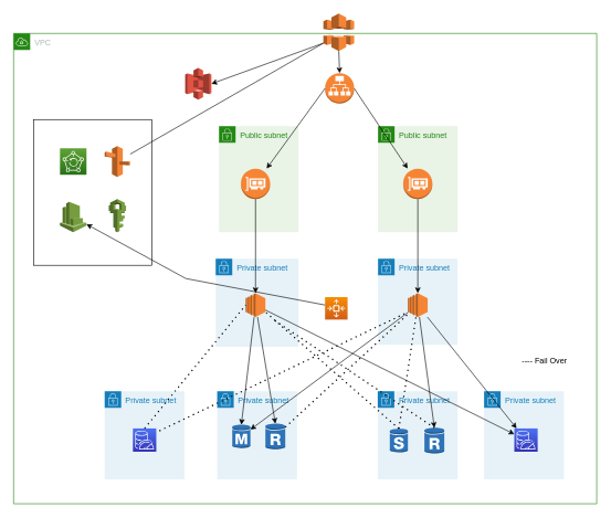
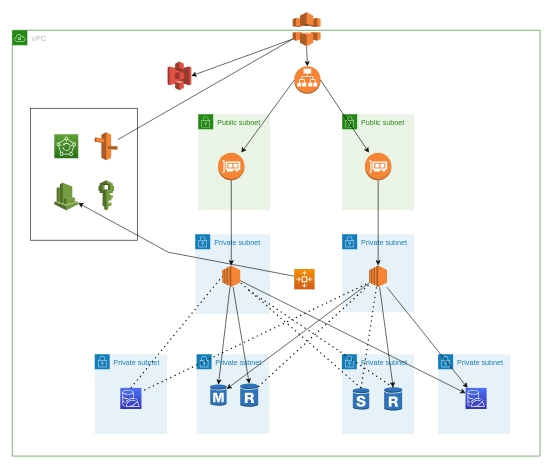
  <mxCell id="0" />
  <mxCell id="1" parent="0" />
  <mxCell id="2" value="VPC" style="points=[[0,0],[0.25,0],[0.5,0],[0.75,0],[1,0],[1,0.25],[1,0.5],[1,0.75],[1,1],[0.75,1],[0.5,1],[0.25,1],[0,1],[0,0.75],[0,0.5],[0,0.25]];outlineConnect=0;gradientColor=none;html=1;whiteSpace=wrap;fontSize=12;fontStyle=0;container=1;pointerEvents=0;collapsible=0;recursiveResize=0;shape=mxgraph.aws4.group;grIcon=mxgraph.aws4.group_vpc;strokeColor=#248814;fillColor=none;verticalAlign=top;align=left;spacingLeft=30;fontColor=#AAB7B8;dashed=0;" parent="1" vertex="1"><mxGeometry x="20" y="50" width="880" height="710" as="geometry" /></mxCell>
  <mxCell id="3" value="" style="rounded=0;whiteSpace=wrap;html=1;" parent="2" vertex="1"><mxGeometry x="30" y="130" width="179" height="220" as="geometry" /></mxCell>
  <mxCell id="4" value="Public subnet" style="points=[[0,0],[0.25,0],[0.5,0],[0.75,0],[1,0],[1,0.25],[1,0.5],[1,0.75],[1,1],[0.75,1],[0.5,1],[0.25,1],[0,1],[0,0.75],[0,0.5],[0,0.25]];outlineConnect=0;gradientColor=none;html=1;whiteSpace=wrap;fontSize=12;fontStyle=0;container=1;pointerEvents=0;collapsible=0;recursiveResize=0;shape=mxgraph.aws4.group;grIcon=mxgraph.aws4.group_security_group;grStroke=0;strokeColor=#248814;fillColor=#E9F3E6;verticalAlign=top;align=left;spacingLeft=30;fontColor=#248814;dashed=0;" parent="2" vertex="1"><mxGeometry x="310" y="140" width="120" height="160" as="geometry" /></mxCell>
  <mxCell id="5" value="" style="outlineConnect=0;dashed=0;verticalLabelPosition=bottom;verticalAlign=top;align=center;html=1;shape=mxgraph.aws3.elastic_network_interface;fillColor=#F58534;gradientColor=none;" parent="4" vertex="1"><mxGeometry x="33.08" y="64" width="44.08" height="46" as="geometry" /></mxCell>
  <mxCell id="6" value="" style="outlineConnect=0;dashed=0;verticalLabelPosition=bottom;verticalAlign=top;align=center;html=1;shape=mxgraph.aws3.application_load_balancer;fillColor=#F58534;gradientColor=none;" parent="2" vertex="1"><mxGeometry x="470" y="60" width="44" height="45.91" as="geometry" /></mxCell>
  <mxCell id="7" value="Public subnet" style="points=[[0,0],[0.25,0],[0.5,0],[0.75,0],[1,0],[1,0.25],[1,0.5],[1,0.75],[1,1],[0.75,1],[0.5,1],[0.25,1],[0,1],[0,0.75],[0,0.5],[0,0.25]];outlineConnect=0;gradientColor=none;html=1;whiteSpace=wrap;fontSize=12;fontStyle=0;container=1;pointerEvents=0;collapsible=0;recursiveResize=0;shape=mxgraph.aws4.group;grIcon=mxgraph.aws4.group_security_group;grStroke=0;strokeColor=#248814;fillColor=#E9F3E6;verticalAlign=top;align=left;spacingLeft=30;fontColor=#248814;dashed=0;" parent="2" vertex="1"><mxGeometry x="550" y="140" width="120" height="160" as="geometry" /></mxCell>
  <mxCell id="8" value="" style="outlineConnect=0;dashed=0;verticalLabelPosition=bottom;verticalAlign=top;align=center;html=1;shape=mxgraph.aws3.elastic_network_interface;fillColor=#F58534;gradientColor=none;" parent="7" vertex="1"><mxGeometry x="37.96" y="64" width="44.08" height="46" as="geometry" /></mxCell>
  <mxCell id="9" value="Private subnet" style="points=[[0,0],[0.25,0],[0.5,0],[0.75,0],[1,0],[1,0.25],[1,0.5],[1,0.75],[1,1],[0.75,1],[0.5,1],[0.25,1],[0,1],[0,0.75],[0,0.5],[0,0.25]];outlineConnect=0;gradientColor=none;html=1;whiteSpace=wrap;fontSize=12;fontStyle=0;container=1;pointerEvents=0;collapsible=0;recursiveResize=0;shape=mxgraph.aws4.group;grIcon=mxgraph.aws4.group_security_group;grStroke=0;strokeColor=#147EBA;fillColor=#E6F2F8;verticalAlign=top;align=left;spacingLeft=30;fontColor=#147EBA;dashed=0;" parent="2" vertex="1"><mxGeometry x="305" y="340" width="125" height="133" as="geometry" /></mxCell>
  <mxCell id="10" value="" style="outlineConnect=0;dashed=0;verticalLabelPosition=bottom;verticalAlign=top;align=center;html=1;shape=mxgraph.aws3.ec2;fillColor=#F58534;gradientColor=none;" parent="9" vertex="1"><mxGeometry x="45.25" y="52.01" width="29.75" height="36.17" as="geometry" /></mxCell>
  <mxCell id="11" value="Private subnet" style="points=[[0,0],[0.25,0],[0.5,0],[0.75,0],[1,0],[1,0.25],[1,0.5],[1,0.75],[1,1],[0.75,1],[0.5,1],[0.25,1],[0,1],[0,0.75],[0,0.5],[0,0.25]];outlineConnect=0;gradientColor=none;html=1;whiteSpace=wrap;fontSize=12;fontStyle=0;container=1;pointerEvents=0;collapsible=0;recursiveResize=0;shape=mxgraph.aws4.group;grIcon=mxgraph.aws4.group_security_group;grStroke=0;strokeColor=#147EBA;fillColor=#E6F2F8;verticalAlign=top;align=left;spacingLeft=30;fontColor=#147EBA;dashed=0;" parent="2" vertex="1"><mxGeometry x="550" y="340" width="120" height="130" as="geometry" /></mxCell>
  <mxCell id="12" value="" style="outlineConnect=0;dashed=0;verticalLabelPosition=bottom;verticalAlign=top;align=center;html=1;shape=mxgraph.aws3.ec2;fillColor=#F58534;gradientColor=none;" parent="11" vertex="1"><mxGeometry x="45.13" y="52.01" width="29.75" height="36.17" as="geometry" /></mxCell>
  <mxCell id="13" value="" style="sketch=0;points=[[0,0,0],[0.25,0,0],[0.5,0,0],[0.75,0,0],[1,0,0],[0,1,0],[0.25,1,0],[0.5,1,0],[0.75,1,0],[1,1,0],[0,0.25,0],[0,0.5,0],[0,0.75,0],[1,0.25,0],[1,0.5,0],[1,0.75,0]];outlineConnect=0;fontColor=#232F3E;gradientColor=#F78E04;gradientDirection=north;fillColor=#D05C17;strokeColor=#ffffff;dashed=0;verticalLabelPosition=bottom;verticalAlign=top;align=center;html=1;fontSize=12;fontStyle=0;aspect=fixed;shape=mxgraph.aws4.resourceIcon;resIcon=mxgraph.aws4.auto_scaling2;" parent="2" vertex="1"><mxGeometry x="470" y="398" width="34" height="34" as="geometry" /></mxCell>
  <mxCell id="14" value="Private subnet" style="points=[[0,0],[0.25,0],[0.5,0],[0.75,0],[1,0],[1,0.25],[1,0.5],[1,0.75],[1,1],[0.75,1],[0.5,1],[0.25,1],[0,1],[0,0.75],[0,0.5],[0,0.25]];outlineConnect=0;gradientColor=none;html=1;whiteSpace=wrap;fontSize=12;fontStyle=0;container=1;pointerEvents=0;collapsible=0;recursiveResize=0;shape=mxgraph.aws4.group;grIcon=mxgraph.aws4.group_security_group;grStroke=0;strokeColor=#147EBA;fillColor=#E6F2F8;verticalAlign=top;align=left;spacingLeft=30;fontColor=#147EBA;dashed=0;" parent="2" vertex="1"><mxGeometry x="307.25" y="540" width="120.5" height="133" as="geometry" /></mxCell>
  <mxCell id="15" value="" style="outlineConnect=0;dashed=0;verticalLabelPosition=bottom;verticalAlign=top;align=center;html=1;shape=mxgraph.aws3.rds_db_instance;fillColor=#2E73B8;gradientColor=none;" parent="14" vertex="1"><mxGeometry x="22.75" y="50" width="27.38" height="36.5" as="geometry" /></mxCell>
  <mxCell id="16" value="" style="outlineConnect=0;dashed=0;verticalLabelPosition=bottom;verticalAlign=top;align=center;html=1;shape=mxgraph.aws3.rds_db_instance_read_replica;fillColor=#2E73B8;gradientColor=none;" parent="14" vertex="1"><mxGeometry x="72.75" y="48.25" width="30" height="40" as="geometry" /></mxCell>
  <mxCell id="17" value="Private subnet" style="points=[[0,0],[0.25,0],[0.5,0],[0.75,0],[1,0],[1,0.25],[1,0.5],[1,0.75],[1,1],[0.75,1],[0.5,1],[0.25,1],[0,1],[0,0.75],[0,0.5],[0,0.25]];outlineConnect=0;gradientColor=none;html=1;whiteSpace=wrap;fontSize=12;fontStyle=0;container=1;pointerEvents=0;collapsible=0;recursiveResize=0;shape=mxgraph.aws4.group;grIcon=mxgraph.aws4.group_security_group;grStroke=0;strokeColor=#147EBA;fillColor=#E6F2F8;verticalAlign=top;align=left;spacingLeft=30;fontColor=#147EBA;dashed=0;" parent="2" vertex="1"><mxGeometry x="549.5" y="540" width="120.5" height="133" as="geometry" /></mxCell>
  <mxCell id="18" value="" style="outlineConnect=0;dashed=0;verticalLabelPosition=bottom;verticalAlign=top;align=center;html=1;shape=mxgraph.aws3.rds_db_instance_standby_multi_az;fillColor=#2E73B8;gradientColor=none;" parent="17" vertex="1"><mxGeometry x="18.25" y="56.25" width="27.38" height="36.5" as="geometry" /></mxCell>
  <mxCell id="19" value="" style="outlineConnect=0;dashed=0;verticalLabelPosition=bottom;verticalAlign=top;align=center;html=1;shape=mxgraph.aws3.rds_db_instance_read_replica;fillColor=#2E73B8;gradientColor=none;" vertex="1" parent="17"><mxGeometry x="70.5" y="54.5" width="30" height="40" as="geometry" /></mxCell>
  <mxCell id="20" value="" style="outlineConnect=0;dashed=0;verticalLabelPosition=bottom;verticalAlign=top;align=center;html=1;shape=mxgraph.aws3.cloudwatch;fillColor=#759C3E;gradientColor=none;" parent="2" vertex="1"><mxGeometry x="70" y="254.16" width="40" height="45.84" as="geometry" /></mxCell>
  <mxCell id="21" value="" style="sketch=0;points=[[0,0,0],[0.25,0,0],[0.5,0,0],[0.75,0,0],[1,0,0],[0,1,0],[0.25,1,0],[0.5,1,0],[0.75,1,0],[1,1,0],[0,0.25,0],[0,0.5,0],[0,0.75,0],[1,0.25,0],[1,0.5,0],[1,0.75,0]];outlineConnect=0;fontColor=#232F3E;gradientColor=#60A337;gradientDirection=north;fillColor=#277116;strokeColor=#ffffff;dashed=0;verticalLabelPosition=bottom;verticalAlign=top;align=center;html=1;fontSize=12;fontStyle=0;aspect=fixed;shape=mxgraph.aws4.resourceIcon;resIcon=mxgraph.aws4.backup;" parent="2" vertex="1"><mxGeometry x="70" y="173.35" width="40" height="40" as="geometry" /></mxCell>
  <mxCell id="22" value="" style="outlineConnect=0;dashed=0;verticalLabelPosition=bottom;verticalAlign=top;align=center;html=1;shape=mxgraph.aws3.iam;fillColor=#759C3E;gradientColor=none;" parent="2" vertex="1"><mxGeometry x="143.72" y="250" width="25.93" height="50" as="geometry" /></mxCell>
  <mxCell id="23" value="" style="outlineConnect=0;dashed=0;verticalLabelPosition=bottom;verticalAlign=top;align=center;html=1;shape=mxgraph.aws3.cloudfront;fillColor=#F58536;gradientColor=none;" parent="2" vertex="1"><mxGeometry x="467.5" y="-30" width="46.5" height="56.53" as="geometry" /></mxCell>
  <mxCell id="24" value="" style="endArrow=classic;html=1;rounded=0;exitX=0.5;exitY=1;exitDx=0;exitDy=0;exitPerimeter=0;entryX=0.5;entryY=0;entryDx=0;entryDy=0;entryPerimeter=0;" parent="2" source="23" target="6" edge="1"><mxGeometry width="50" height="50" relative="1" as="geometry"><mxPoint x="280" y="110" as="sourcePoint" /><mxPoint x="330" y="60" as="targetPoint" /></mxGeometry></mxCell>
  <mxCell id="25" value="" style="endArrow=classic;html=1;rounded=0;exitX=0;exitY=0.5;exitDx=0;exitDy=0;exitPerimeter=0;" parent="2" source="6" target="5" edge="1"><mxGeometry width="50" height="50" relative="1" as="geometry"><mxPoint x="310" y="-70" as="sourcePoint" /><mxPoint x="360" y="-120" as="targetPoint" /></mxGeometry></mxCell>
  <mxCell id="26" value="" style="endArrow=classic;html=1;rounded=0;exitX=1;exitY=0.5;exitDx=0;exitDy=0;exitPerimeter=0;" parent="2" source="6" target="8" edge="1"><mxGeometry width="50" height="50" relative="1" as="geometry"><mxPoint x="480" y="92.955" as="sourcePoint" /><mxPoint x="396.783" y="207" as="targetPoint" /></mxGeometry></mxCell>
  <mxCell id="27" value="" style="endArrow=classic;html=1;rounded=0;exitX=0.5;exitY=1;exitDx=0;exitDy=0;exitPerimeter=0;" parent="2" source="5" target="10" edge="1"><mxGeometry width="50" height="50" relative="1" as="geometry"><mxPoint x="480" y="92.955" as="sourcePoint" /><mxPoint x="396.783" y="207" as="targetPoint" /></mxGeometry></mxCell>
  <mxCell id="28" value="" style="endArrow=classic;html=1;rounded=0;exitX=0.5;exitY=1;exitDx=0;exitDy=0;exitPerimeter=0;entryX=0.5;entryY=0;entryDx=0;entryDy=0;entryPerimeter=0;" parent="2" source="8" target="12" edge="1"><mxGeometry width="50" height="50" relative="1" as="geometry"><mxPoint x="375.12" y="260" as="sourcePoint" /><mxPoint x="375.124" y="402.01" as="targetPoint" /></mxGeometry></mxCell>
  <mxCell id="29" value="" style="endArrow=classic;html=1;rounded=0;entryX=0.5;entryY=0.02;entryDx=0;entryDy=0;entryPerimeter=0;" parent="2" source="10" target="15" edge="1"><mxGeometry width="50" height="50" relative="1" as="geometry"><mxPoint x="375.12" y="260" as="sourcePoint" /><mxPoint x="375.124" y="402.01" as="targetPoint" /></mxGeometry></mxCell>
  <mxCell id="30" value="" style="endArrow=classic;html=1;rounded=0;" parent="2" source="12" target="15" edge="1"><mxGeometry width="50" height="50" relative="1" as="geometry"><mxPoint x="367.38" y="607.461" as="sourcePoint" /><mxPoint x="605.13" y="420.095" as="targetPoint" /></mxGeometry></mxCell>
  <mxCell id="31" value="" style="outlineConnect=0;dashed=0;verticalLabelPosition=bottom;verticalAlign=top;align=center;html=1;shape=mxgraph.aws3.s3;fillColor=#E05243;gradientColor=none;" parent="2" vertex="1"><mxGeometry x="259" y="51.96" width="39.52" height="48.04" as="geometry" /></mxCell>
  <mxCell id="32" value="" style="endArrow=classic;html=1;rounded=0;entryX=1;entryY=0.5;entryDx=0;entryDy=0;entryPerimeter=0;exitX=0;exitY=0.79;exitDx=0;exitDy=0;exitPerimeter=0;" parent="2" source="23" target="31" edge="1"><mxGeometry width="50" height="50" relative="1" as="geometry"><mxPoint x="340" y="26.179" as="sourcePoint" /><mxPoint x="391.866" y="214" as="targetPoint" /></mxGeometry></mxCell>
  <mxCell id="33" value="" style="outlineConnect=0;dashed=0;verticalLabelPosition=bottom;verticalAlign=top;align=center;html=1;shape=mxgraph.aws3.route_53;fillColor=#F58536;gradientColor=none;" parent="2" vertex="1"><mxGeometry x="137.43" y="170" width="38.5" height="46.69" as="geometry" /></mxCell>
  <mxCell id="34" value="" style="endArrow=none;html=1;rounded=0;entryX=0;entryY=0.79;entryDx=0;entryDy=0;entryPerimeter=0;" edge="1" parent="2" source="33" target="23"><mxGeometry width="50" height="50" relative="1" as="geometry"><mxPoint x="400" y="240" as="sourcePoint" /><mxPoint x="450" y="190" as="targetPoint" /></mxGeometry></mxCell>
  <mxCell id="35" value="" style="endArrow=classic;html=1;rounded=0;startArrow=none;" edge="1" parent="2" target="20"><mxGeometry width="50" height="50" relative="1" as="geometry"><mxPoint x="470" y="410" as="sourcePoint" /><mxPoint x="210" y="400" as="targetPoint" /><Array as="points"><mxPoint x="260" y="370" /></Array></mxGeometry></mxCell>
  <mxCell id="36" value="Private subnet" style="points=[[0,0],[0.25,0],[0.5,0],[0.75,0],[1,0],[1,0.25],[1,0.5],[1,0.75],[1,1],[0.75,1],[0.5,1],[0.25,1],[0,1],[0,0.75],[0,0.5],[0,0.25]];outlineConnect=0;gradientColor=none;html=1;whiteSpace=wrap;fontSize=12;fontStyle=0;container=1;pointerEvents=0;collapsible=0;recursiveResize=0;shape=mxgraph.aws4.group;grIcon=mxgraph.aws4.group_security_group;grStroke=0;strokeColor=#147EBA;fillColor=#E6F2F8;verticalAlign=top;align=left;spacingLeft=30;fontColor=#147EBA;dashed=0;" vertex="1" parent="2"><mxGeometry x="710" y="540" width="120.5" height="133" as="geometry" /></mxCell>
  <mxCell id="37" value="" style="sketch=0;points=[[0,0,0],[0.25,0,0],[0.5,0,0],[0.75,0,0],[1,0,0],[0,1,0],[0.25,1,0],[0.5,1,0],[0.75,1,0],[1,1,0],[0,0.25,0],[0,0.5,0],[0,0.75,0],[1,0.25,0],[1,0.5,0],[1,0.75,0]];outlineConnect=0;fontColor=#232F3E;gradientColor=#4D72F3;gradientDirection=north;fillColor=#3334B9;strokeColor=#ffffff;dashed=0;verticalLabelPosition=bottom;verticalAlign=top;align=center;html=1;fontSize=12;fontStyle=0;aspect=fixed;shape=mxgraph.aws4.resourceIcon;resIcon=mxgraph.aws4.memorydb_for_redis;" vertex="1" parent="36"><mxGeometry x="45.63" y="56.25" width="35.25" height="35.25" as="geometry" /></mxCell>
  <mxCell id="38" value="" style="endArrow=classic;html=1;rounded=0;" edge="1" parent="2" source="12" target="37"><mxGeometry width="50" height="50" relative="1" as="geometry"><mxPoint x="605.13" y="431.163" as="sourcePoint" /><mxPoint x="367.38" y="608.064" as="targetPoint" /></mxGeometry></mxCell>
  <mxCell id="39" value="" style="endArrow=classic;html=1;rounded=0;entryX=0;entryY=0.25;entryDx=0;entryDy=0;entryPerimeter=0;" edge="1" parent="2" source="10" target="37"><mxGeometry width="50" height="50" relative="1" as="geometry"><mxPoint x="605.13" y="431.163" as="sourcePoint" /><mxPoint x="367.38" y="608.064" as="targetPoint" /></mxGeometry></mxCell>
  <mxCell id="40" value="Private subnet" style="points=[[0,0],[0.25,0],[0.5,0],[0.75,0],[1,0],[1,0.25],[1,0.5],[1,0.75],[1,1],[0.75,1],[0.5,1],[0.25,1],[0,1],[0,0.75],[0,0.5],[0,0.25]];outlineConnect=0;gradientColor=none;html=1;whiteSpace=wrap;fontSize=12;fontStyle=0;container=1;pointerEvents=0;collapsible=0;recursiveResize=0;shape=mxgraph.aws4.group;grIcon=mxgraph.aws4.group_security_group;grStroke=0;strokeColor=#147EBA;fillColor=#E6F2F8;verticalAlign=top;align=left;spacingLeft=30;fontColor=#147EBA;dashed=0;" vertex="1" parent="2"><mxGeometry x="137.43" y="540" width="120.5" height="133" as="geometry" /></mxCell>
  <mxCell id="41" value="" style="sketch=0;points=[[0,0,0],[0.25,0,0],[0.5,0,0],[0.75,0,0],[1,0,0],[0,1,0],[0.25,1,0],[0.5,1,0],[0.75,1,0],[1,1,0],[0,0.25,0],[0,0.5,0],[0,0.75,0],[1,0.25,0],[1,0.5,0],[1,0.75,0]];outlineConnect=0;fontColor=#232F3E;gradientColor=#4D72F3;gradientDirection=north;fillColor=#3334B9;strokeColor=#ffffff;dashed=0;verticalLabelPosition=bottom;verticalAlign=top;align=center;html=1;fontSize=12;fontStyle=0;aspect=fixed;shape=mxgraph.aws4.resourceIcon;resIcon=mxgraph.aws4.memorydb_for_redis;" vertex="1" parent="40"><mxGeometry x="42.63" y="56.25" width="35.25" height="35.25" as="geometry" /></mxCell>
  <mxCell id="42" value="" style="endArrow=none;dashed=1;html=1;dashPattern=1 3;strokeWidth=2;rounded=0;entryX=0;entryY=0.5;entryDx=0;entryDy=0;entryPerimeter=0;exitX=0.5;exitY=0;exitDx=0;exitDy=0;exitPerimeter=0;" edge="1" parent="2" source="41" target="10"><mxGeometry width="50" height="50" relative="1" as="geometry"><mxPoint x="100" y="470" as="sourcePoint" /><mxPoint x="150" y="420" as="targetPoint" /></mxGeometry></mxCell>
  <mxCell id="43" value="" style="endArrow=none;dashed=1;html=1;dashPattern=1 3;strokeWidth=2;rounded=0;entryX=1;entryY=0.79;entryDx=0;entryDy=0;entryPerimeter=0;exitX=0.5;exitY=0.01;exitDx=0;exitDy=0;exitPerimeter=0;" edge="1" parent="2" source="18" target="10"><mxGeometry width="50" height="50" relative="1" as="geometry"><mxPoint x="642.477" y="598.25" as="sourcePoint" /><mxPoint x="622.286" y="438.18" as="targetPoint" /></mxGeometry></mxCell>
  <mxCell id="44" value="" style="endArrow=classic;html=1;rounded=0;entryX=0.5;entryY=0.02;entryDx=0;entryDy=0;entryPerimeter=0;" edge="1" parent="2" source="10" target="16"><mxGeometry width="50" height="50" relative="1" as="geometry"><mxPoint x="372.979" y="438.18" as="sourcePoint" /><mxPoint x="353.69" y="600.73" as="targetPoint" /></mxGeometry></mxCell>
- <mxCell id="45" value="---- Fail Over" style="text;html=1;strokeColor=none;fillColor=none;align=center;verticalAlign=middle;whiteSpace=wrap;rounded=0;" vertex="1" parent="2"><mxGeometry x="747" y="480" width="109" height="30" as="geometry" /></mxCell>
  <mxCell id="46" value="" style="endArrow=none;dashed=1;html=1;dashPattern=1 3;strokeWidth=2;rounded=0;" edge="1" parent="2" source="16" target="12"><mxGeometry width="50" height="50" relative="1" as="geometry"><mxPoint x="230.0" y="610" as="sourcePoint" /><mxPoint x="605.13" y="430.584" as="targetPoint" /></mxGeometry></mxCell>
  <mxCell id="47" value="" style="endArrow=none;dashed=1;html=1;dashPattern=1 3;strokeWidth=2;rounded=0;exitX=0.5;exitY=0.01;exitDx=0;exitDy=0;exitPerimeter=0;" edge="1" parent="2" source="18" target="12"><mxGeometry width="50" height="50" relative="1" as="geometry"><mxPoint x="645" y="605.3" as="sourcePoint" /><mxPoint x="622.446" y="438.18" as="targetPoint" /></mxGeometry></mxCell>
  <mxCell id="48" value="" style="endArrow=classic;html=1;rounded=0;entryX=0.5;entryY=0.02;entryDx=0;entryDy=0;entryPerimeter=0;" edge="1" parent="2" source="12" target="19"><mxGeometry width="50" height="50" relative="1" as="geometry"><mxPoint x="605.13" y="431.163" as="sourcePoint" /><mxPoint x="367.38" y="608.064" as="targetPoint" /></mxGeometry></mxCell>
  <mxCell id="49" value="" style="endArrow=none;dashed=1;html=1;dashPattern=1 3;strokeWidth=2;rounded=0;entryX=0;entryY=0.79;entryDx=0;entryDy=0;entryPerimeter=0;" edge="1" parent="1" target="12"><mxGeometry width="50" height="50" relative="1" as="geometry"><mxPoint x="240" y="650" as="sourcePoint" /><mxPoint x="320.25" y="500.095" as="targetPoint" /></mxGeometry></mxCell>
  <mxCell id="50" value="" style="endArrow=none;dashed=1;html=1;dashPattern=1 3;strokeWidth=2;rounded=0;entryX=1;entryY=0.79;entryDx=0;entryDy=0;entryPerimeter=0;exitX=0.5;exitY=0.02;exitDx=0;exitDy=0;exitPerimeter=0;" edge="1" parent="1" source="19"><mxGeometry width="50" height="50" relative="1" as="geometry"><mxPoint x="611.44" y="656.615" as="sourcePoint" /><mxPoint x="410" y="480.584" as="targetPoint" /></mxGeometry></mxCell>
